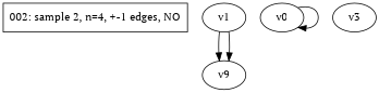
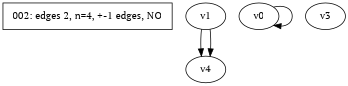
  digraph {
    fontname="PT Serif"
    node [fontname="PT Serif"]
    edge [fontname="PT Serif"]
-   n1 [label="002: sample 2, n=4, +-1 edges, NO" shape=box]
+   n1 [label="002: edges 2, n=4, +-1 edges, NO" shape=box]
    v1
-   v4 [label=v9]
+   v4
    n4 [label=v0]
    v3
    v1 -> v4
    v1 -> v4
    n4 -> n4
  }
